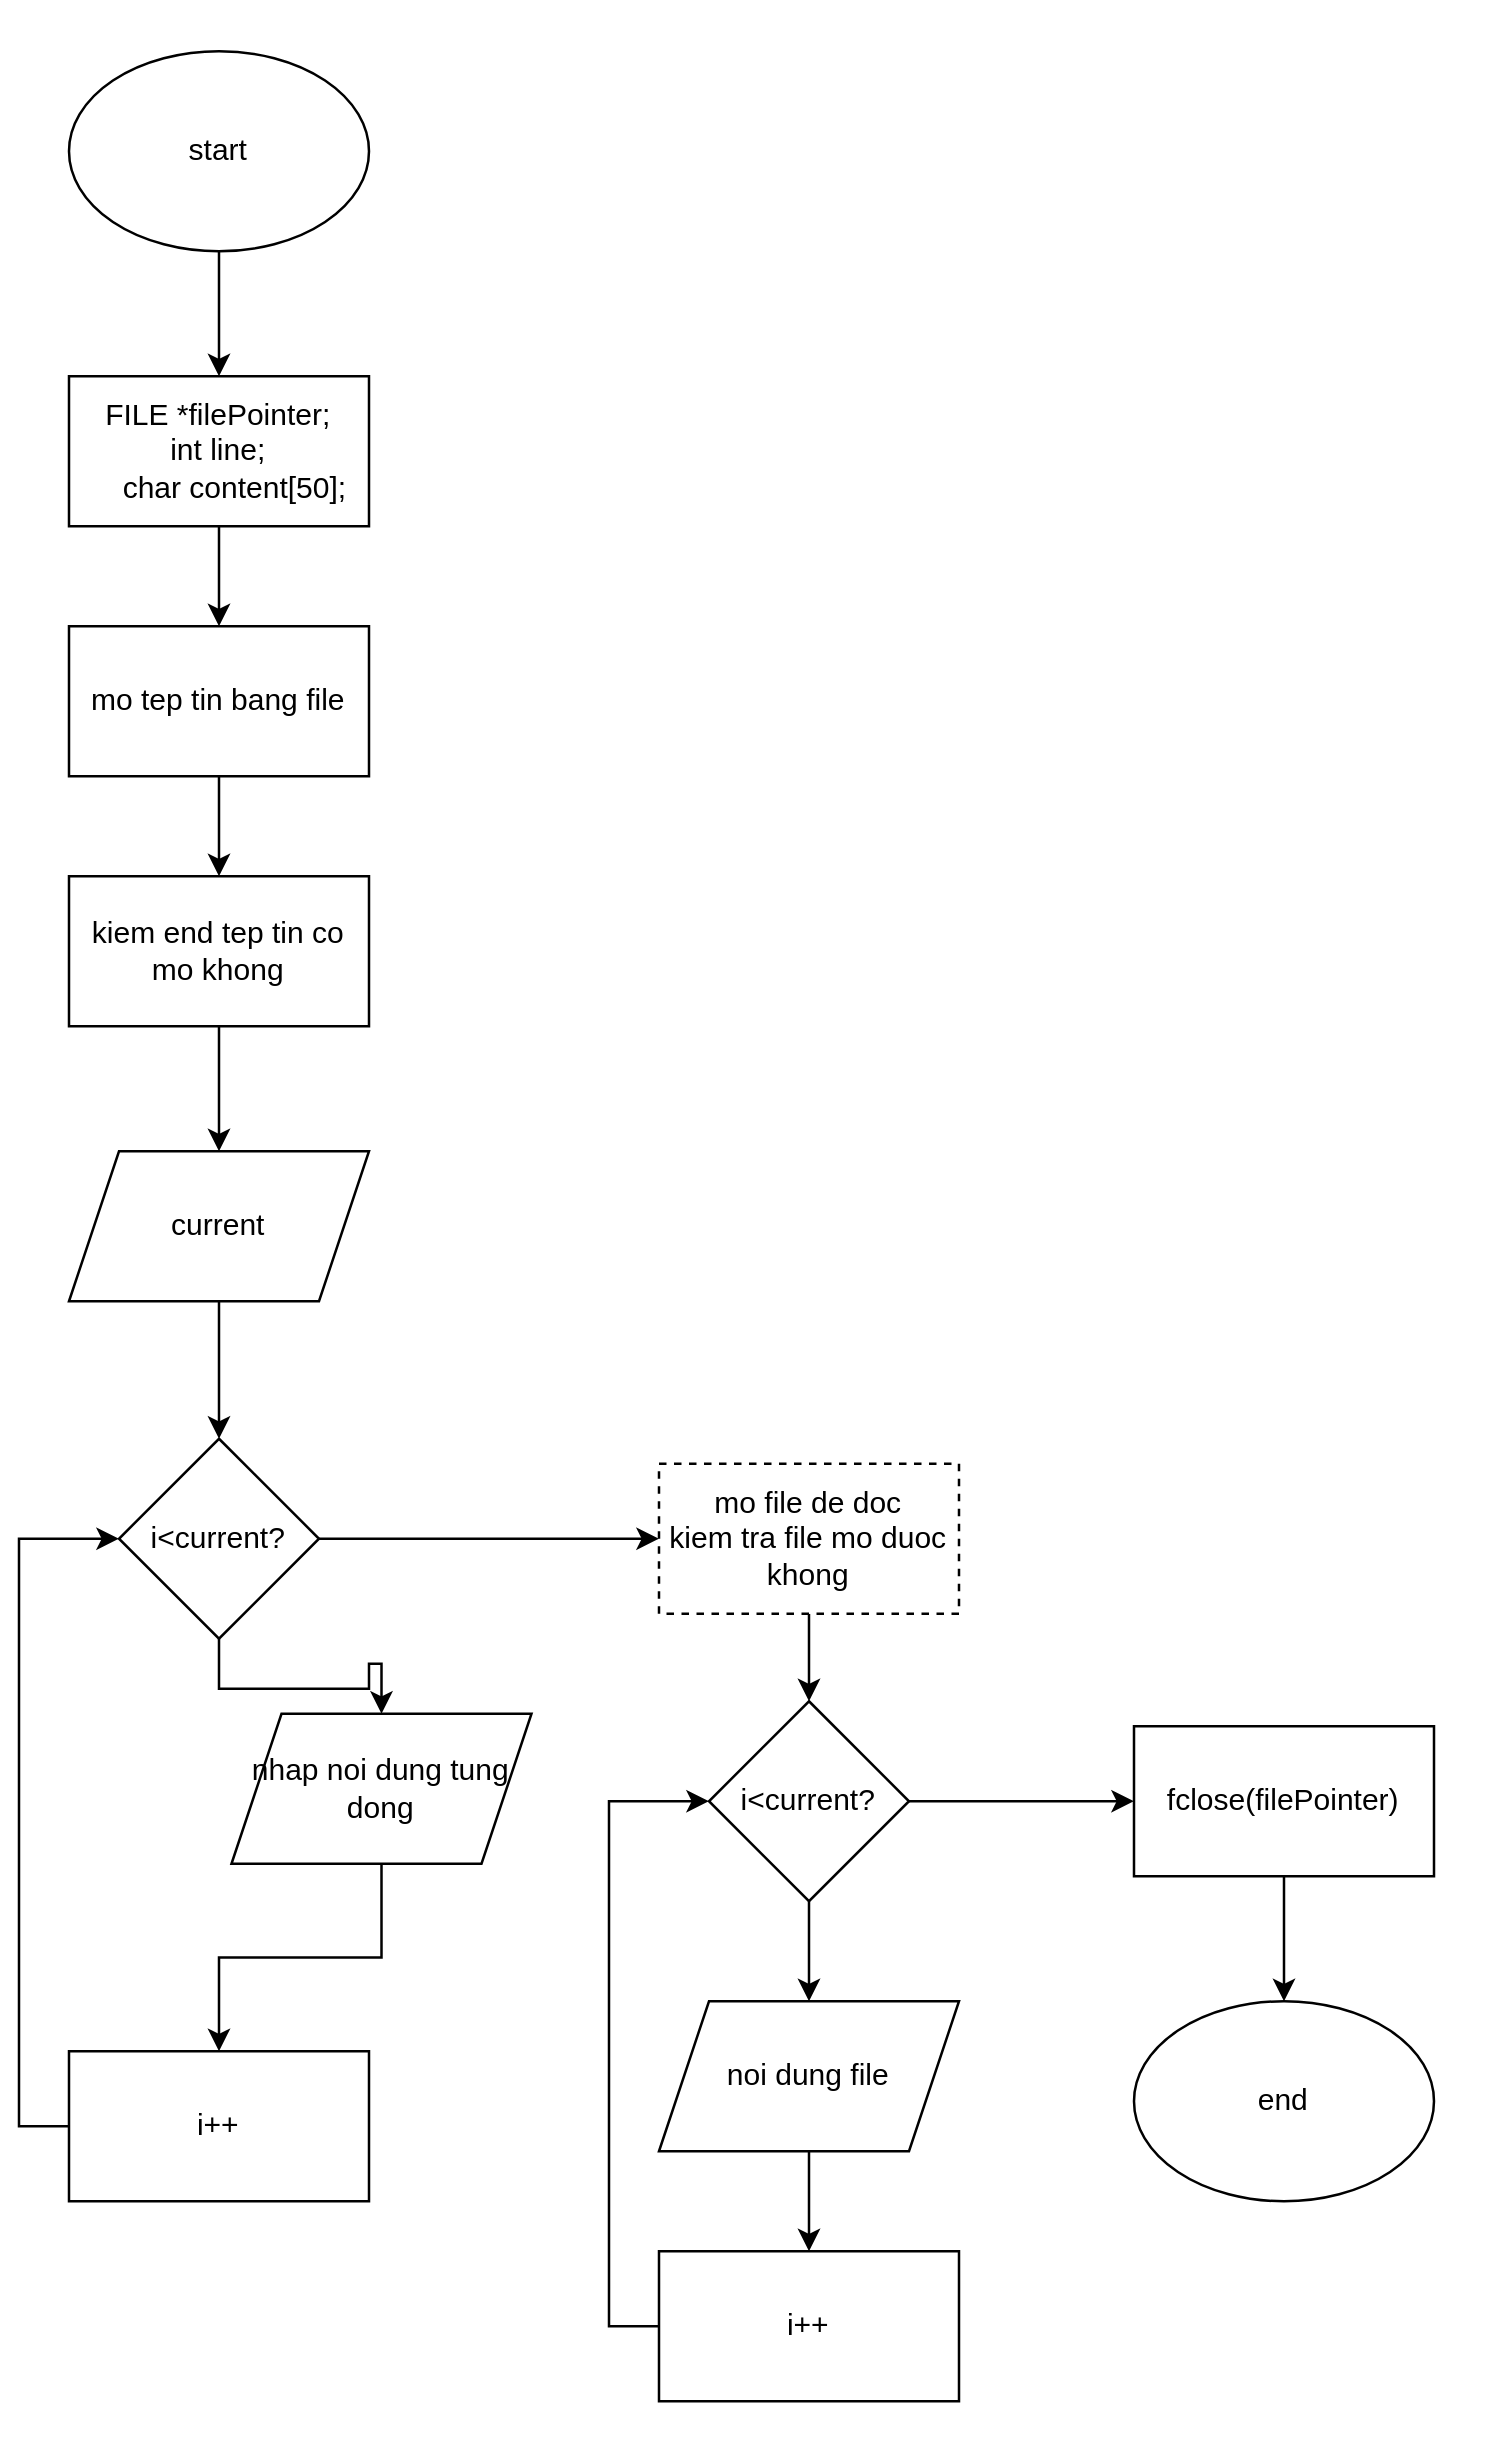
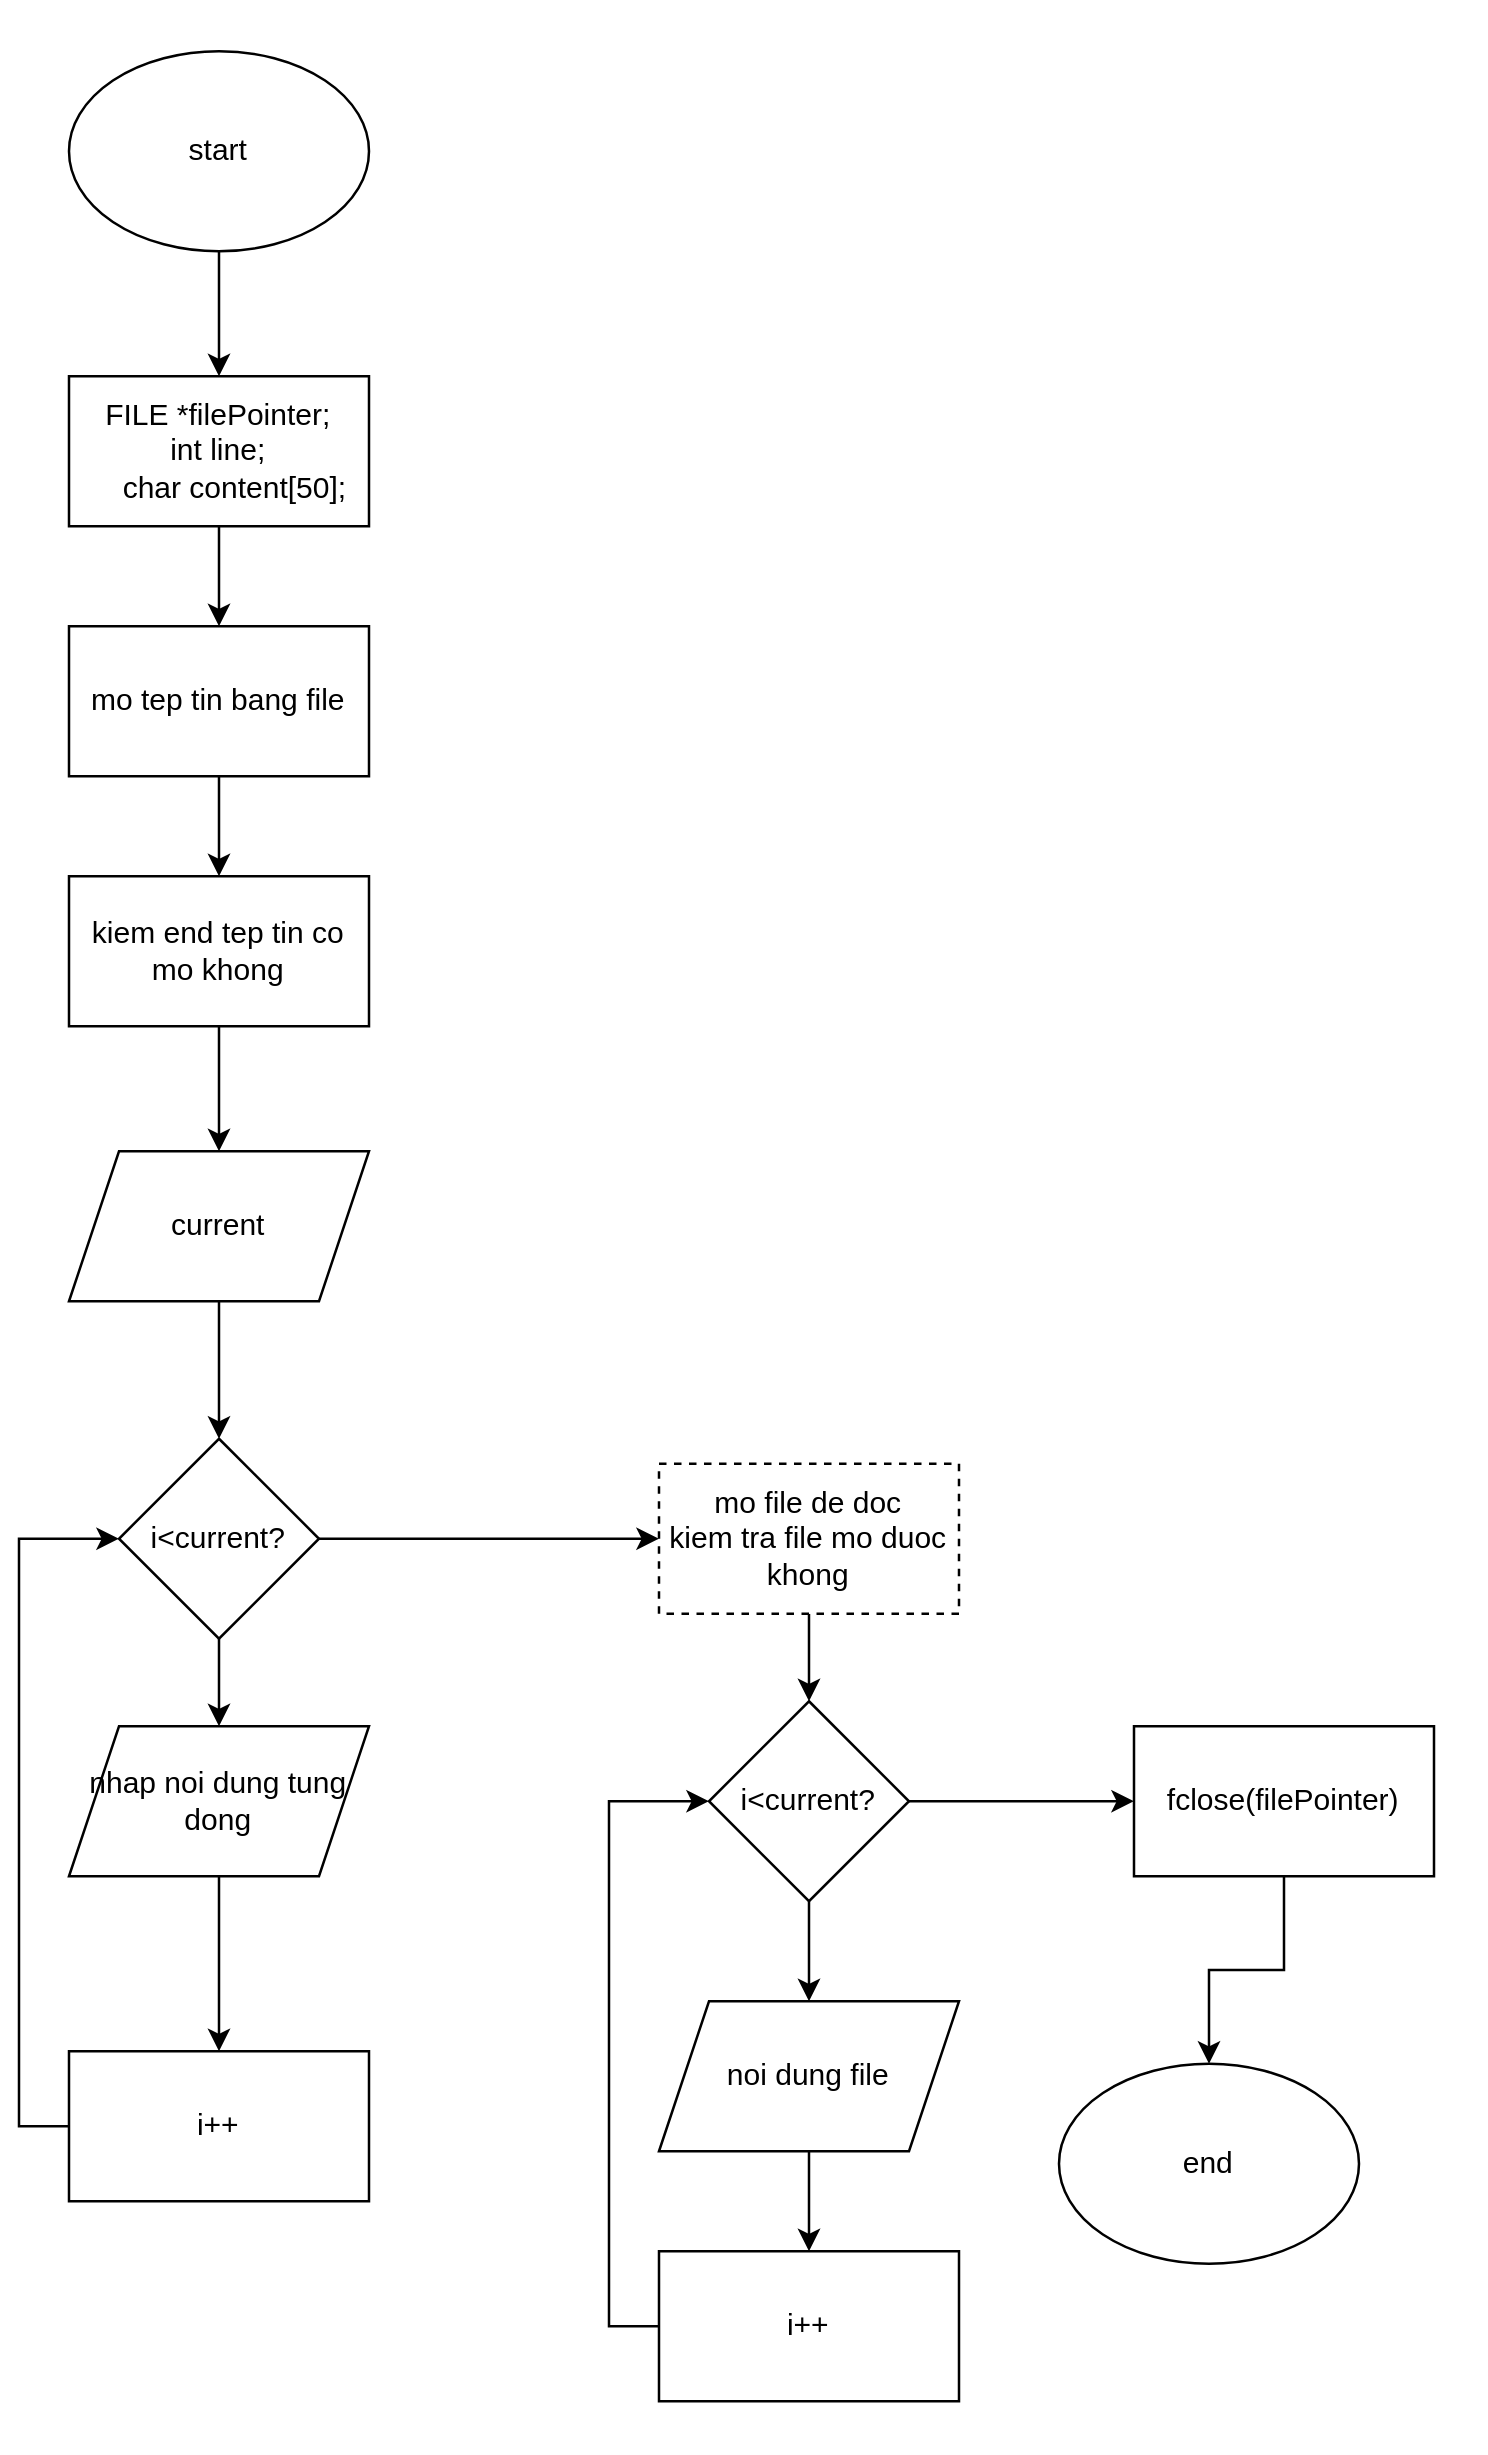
  <mxCell id="0" />
  <mxCell id="1" parent="0" />
  <mxCell id="2" style="edgeStyle=orthogonalEdgeStyle;rounded=0;orthogonalLoop=1;jettySize=auto;html=1;exitX=0.5;exitY=1;exitDx=0;exitDy=0;entryX=0.5;entryY=0;entryDx=0;entryDy=0;" parent="1" source="3" target="5" edge="1"><mxGeometry relative="1" as="geometry" /></mxCell>
  <mxCell id="3" value="start" style="ellipse;whiteSpace=wrap;html=1;" parent="1" vertex="1"><mxGeometry x="20" y="20" width="120" height="80" as="geometry" /></mxCell>
  <mxCell id="4" style="edgeStyle=orthogonalEdgeStyle;rounded=0;orthogonalLoop=1;jettySize=auto;html=1;exitX=0.5;exitY=1;exitDx=0;exitDy=0;entryX=0.5;entryY=0;entryDx=0;entryDy=0;" parent="1" source="5" target="7" edge="1"><mxGeometry relative="1" as="geometry" /></mxCell>
  <mxCell id="5" value="&lt;div&gt;FILE *filePointer;&lt;/div&gt;&lt;div&gt;int line;&lt;span style=&quot;&quot;&gt;&lt;/span&gt;&lt;/div&gt;&lt;div&gt;&lt;span style=&quot;&quot;&gt;&lt;span style=&quot;&quot;&gt;&lt;span style=&quot;white-space: pre;&quot;&gt;&amp;nbsp;&amp;nbsp;&amp;nbsp;&amp;nbsp;&lt;/span&gt;&lt;/span&gt;char content[50];&lt;/span&gt;&lt;/div&gt;" style="rounded=0;whiteSpace=wrap;html=1;" parent="1" vertex="1"><mxGeometry x="20" y="150" width="120" height="60" as="geometry" /></mxCell>
  <mxCell id="6" style="edgeStyle=orthogonalEdgeStyle;rounded=0;orthogonalLoop=1;jettySize=auto;html=1;exitX=0.5;exitY=1;exitDx=0;exitDy=0;entryX=0.5;entryY=0;entryDx=0;entryDy=0;" parent="1" source="7" target="9" edge="1"><mxGeometry relative="1" as="geometry" /></mxCell>
  <mxCell id="7" value="mo tep tin bang file" style="rounded=0;whiteSpace=wrap;html=1;" parent="1" vertex="1"><mxGeometry x="20" y="250" width="120" height="60" as="geometry" /></mxCell>
  <mxCell id="8" style="edgeStyle=orthogonalEdgeStyle;rounded=0;orthogonalLoop=1;jettySize=auto;html=1;exitX=0.5;exitY=1;exitDx=0;exitDy=0;entryX=0.5;entryY=0;entryDx=0;entryDy=0;" parent="1" source="9" target="11" edge="1"><mxGeometry relative="1" as="geometry" /></mxCell>
  <mxCell id="9" value="kiem end tep tin co mo khong" style="rounded=0;whiteSpace=wrap;html=1;" parent="1" vertex="1"><mxGeometry x="20" y="350" width="120" height="60" as="geometry" /></mxCell>
  <mxCell id="10" value="" style="edgeStyle=orthogonalEdgeStyle;rounded=0;orthogonalLoop=1;jettySize=auto;html=1;" parent="1" source="11" target="14" edge="1"><mxGeometry relative="1" as="geometry" /></mxCell>
  <mxCell id="11" value="current" style="shape=parallelogram;perimeter=parallelogramPerimeter;whiteSpace=wrap;html=1;fixedSize=1;" parent="1" vertex="1"><mxGeometry x="20" y="460" width="120" height="60" as="geometry" /></mxCell>
  <mxCell id="12" style="edgeStyle=orthogonalEdgeStyle;rounded=0;orthogonalLoop=1;jettySize=auto;html=1;exitX=0.5;exitY=1;exitDx=0;exitDy=0;entryX=0.5;entryY=0;entryDx=0;entryDy=0;" parent="1" source="14" target="16" edge="1"><mxGeometry relative="1" as="geometry" /></mxCell>
  <mxCell id="13" style="edgeStyle=orthogonalEdgeStyle;rounded=0;orthogonalLoop=1;jettySize=auto;html=1;exitX=1;exitY=0.5;exitDx=0;exitDy=0;" parent="1" source="14" target="18" edge="1"><mxGeometry relative="1" as="geometry" /></mxCell>
  <mxCell id="14" value="i&amp;lt;current?" style="rhombus;whiteSpace=wrap;html=1;" parent="1" vertex="1"><mxGeometry x="40" y="575" width="80" height="80" as="geometry" /></mxCell>
  <mxCell id="15" style="edgeStyle=orthogonalEdgeStyle;rounded=0;orthogonalLoop=1;jettySize=auto;html=1;exitX=0.5;exitY=1;exitDx=0;exitDy=0;entryX=0.5;entryY=0;entryDx=0;entryDy=0;" parent="1" source="16" edge="1" target="20"><mxGeometry relative="1" as="geometry"><mxPoint x="80" y="780" as="targetPoint" /></mxGeometry></mxCell>
- <mxCell id="16" value="nhap noi dung tung dong" style="shape=parallelogram;perimeter=parallelogramPerimeter;whiteSpace=wrap;html=1;fixedSize=1;" parent="1" vertex="1"><mxGeometry x="85" y="685" width="120" height="60" as="geometry" /></mxCell>
+ <mxCell id="16" value="nhap noi dung tung dong" style="shape=parallelogram;perimeter=parallelogramPerimeter;whiteSpace=wrap;html=1;fixedSize=1;" parent="1" vertex="1"><mxGeometry x="20" y="690" width="120" height="60" as="geometry" /></mxCell>
  <mxCell id="17" style="edgeStyle=orthogonalEdgeStyle;rounded=0;orthogonalLoop=1;jettySize=auto;html=1;exitX=0.5;exitY=1;exitDx=0;exitDy=0;" parent="1" source="18" edge="1"><mxGeometry relative="1" as="geometry"><mxPoint x="316" y="680" as="targetPoint" /></mxGeometry></mxCell>
  <mxCell id="18" value="mo file de doc&lt;br&gt;kiem tra file mo duoc khong" style="rounded=0;whiteSpace=wrap;html=1;dashed=1;" parent="1" vertex="1"><mxGeometry x="256" y="585" width="120" height="60" as="geometry" /></mxCell>
  <mxCell id="19" style="edgeStyle=orthogonalEdgeStyle;rounded=0;orthogonalLoop=1;jettySize=auto;html=1;exitX=0;exitY=0.5;exitDx=0;exitDy=0;entryX=0;entryY=0.5;entryDx=0;entryDy=0;" parent="1" source="20" target="14" edge="1"><mxGeometry relative="1" as="geometry" /></mxCell>
  <mxCell id="20" value="i++" style="rounded=0;whiteSpace=wrap;html=1;" parent="1" vertex="1"><mxGeometry x="20" y="820" width="120" height="60" as="geometry" /></mxCell>
  <mxCell id="21" style="edgeStyle=orthogonalEdgeStyle;rounded=0;orthogonalLoop=1;jettySize=auto;html=1;exitX=0.5;exitY=1;exitDx=0;exitDy=0;" parent="1" source="23" edge="1"><mxGeometry relative="1" as="geometry"><mxPoint x="316" y="800" as="targetPoint" /></mxGeometry></mxCell>
  <mxCell id="22" style="edgeStyle=orthogonalEdgeStyle;rounded=0;orthogonalLoop=1;jettySize=auto;html=1;exitX=1;exitY=0.5;exitDx=0;exitDy=0;" parent="1" source="23" edge="1"><mxGeometry relative="1" as="geometry"><mxPoint x="446" y="720" as="targetPoint" /></mxGeometry></mxCell>
  <mxCell id="23" value="i&amp;lt;current?" style="rhombus;whiteSpace=wrap;html=1;" parent="1" vertex="1"><mxGeometry x="276" y="680" width="80" height="80" as="geometry" /></mxCell>
  <mxCell id="24" style="edgeStyle=orthogonalEdgeStyle;rounded=0;orthogonalLoop=1;jettySize=auto;html=1;exitX=0.5;exitY=1;exitDx=0;exitDy=0;entryX=0.5;entryY=0;entryDx=0;entryDy=0;" parent="1" source="25" target="27" edge="1"><mxGeometry relative="1" as="geometry" /></mxCell>
  <mxCell id="25" value="noi dung file" style="shape=parallelogram;perimeter=parallelogramPerimeter;whiteSpace=wrap;html=1;fixedSize=1;" parent="1" vertex="1"><mxGeometry x="256" y="800" width="120" height="60" as="geometry" /></mxCell>
  <mxCell id="26" style="edgeStyle=orthogonalEdgeStyle;rounded=0;orthogonalLoop=1;jettySize=auto;html=1;exitX=0;exitY=0.5;exitDx=0;exitDy=0;entryX=0;entryY=0.5;entryDx=0;entryDy=0;" parent="1" source="27" target="23" edge="1"><mxGeometry relative="1" as="geometry" /></mxCell>
  <mxCell id="27" value="i++" style="rounded=0;whiteSpace=wrap;html=1;" parent="1" vertex="1"><mxGeometry x="256" y="900" width="120" height="60" as="geometry" /></mxCell>
  <mxCell id="28" style="edgeStyle=orthogonalEdgeStyle;rounded=0;orthogonalLoop=1;jettySize=auto;html=1;exitX=0.5;exitY=1;exitDx=0;exitDy=0;entryX=0.5;entryY=0;entryDx=0;entryDy=0;" parent="1" source="29" target="30" edge="1"><mxGeometry relative="1" as="geometry" /></mxCell>
  <mxCell id="29" value="fclose(filePointer)" style="rounded=0;whiteSpace=wrap;html=1;" parent="1" vertex="1"><mxGeometry x="446" y="690" width="120" height="60" as="geometry" /></mxCell>
- <mxCell id="30" value="end" style="ellipse;whiteSpace=wrap;html=1;" parent="1" vertex="1"><mxGeometry x="446" y="800" width="120" height="80" as="geometry" /></mxCell>
+ <mxCell id="30" value="end" style="ellipse;whiteSpace=wrap;html=1;" parent="1" vertex="1"><mxGeometry x="416" y="825" width="120" height="80" as="geometry" /></mxCell>
